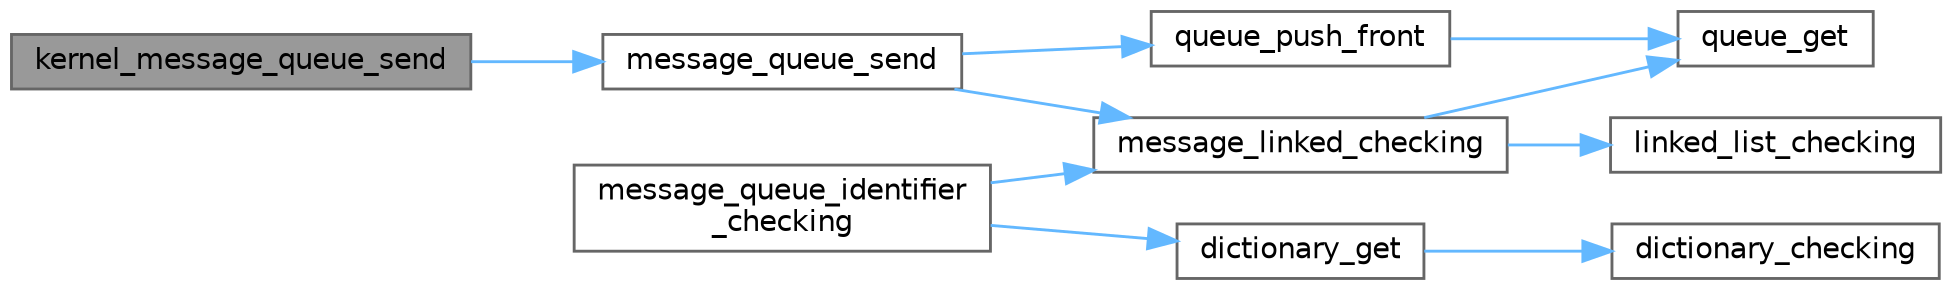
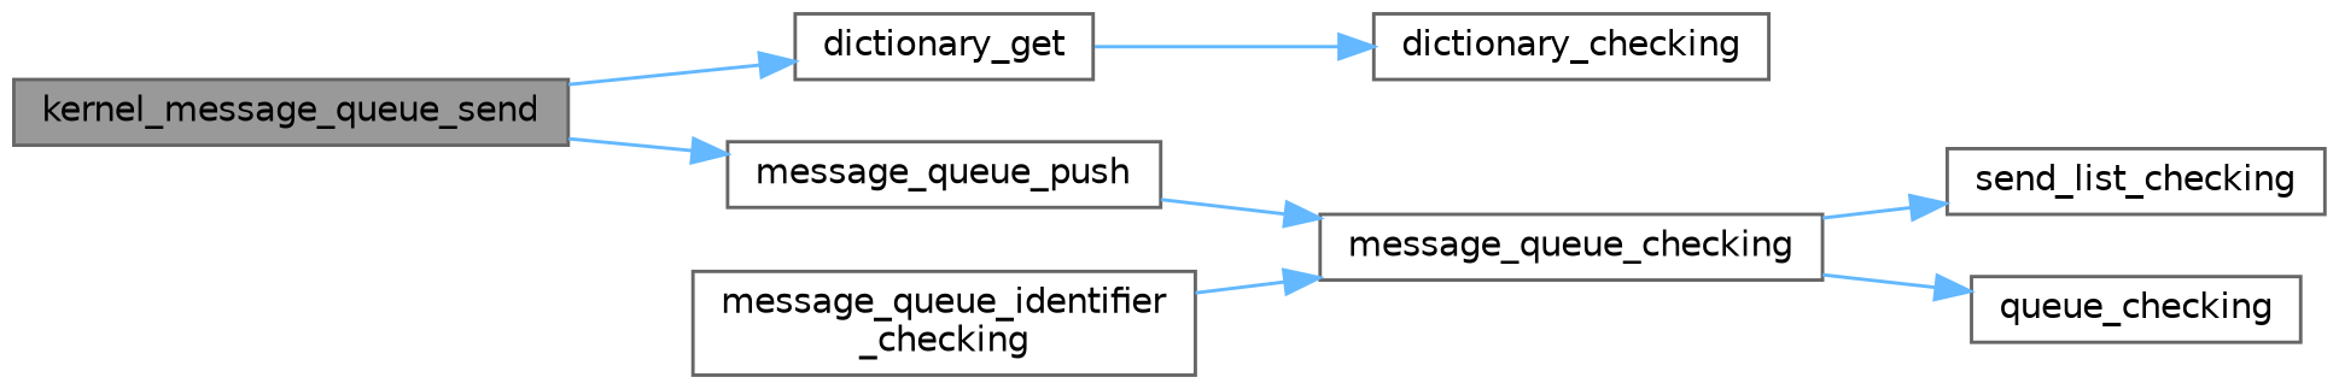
  digraph {
    rankdir=LR
    node [color=grey40 fillcolor=white fontname=Helvetica fontsize=10 shape=box style=filled]
    edge [color=steelblue1 fontname=Helvetica fontsize=10 labelfontname=Helvetica labelfontsize=10 style=solid]
    n1 [color=gray40 fillcolor=grey60 fontcolor=black height=0.2 label=kernel_message_queue_send width=0.4]
    n2 [height=0.2 label=dictionary_get width=0.4]
-   n3 [height=0.2 label=message_queue_send width=0.4]
+   n3 [height=0.2 label=message_queue_push width=0.4]
    n4 [height=0.2 label=dictionary_checking width=0.4]
-   n5 [height=0.2 label=message_linked_checking width=0.4]
-   n6 [height=0.2 label=queue_push_front width=0.4]
-   n7 [height=0.2 label=linked_list_checking width=0.4]
-   n8 [height=0.2 label=queue_get width=0.4]
+   n5 [height=0.2 label=message_queue_checking width=0.4]
+   n7 [height=0.2 label=send_list_checking width=0.4]
+   n8 [height=0.2 label=queue_checking width=0.4]
    n9 [height=0.2 label="message_queue_identifier\l_checking" width=0.4]
-   n9 -> n2
+   n1 -> n2
    n1 -> n3
    n2 -> n4
    n3 -> n5
-   n3 -> n6
    n5 -> n7
    n5 -> n8
-   n6 -> n8
    n9 -> n5
  }
